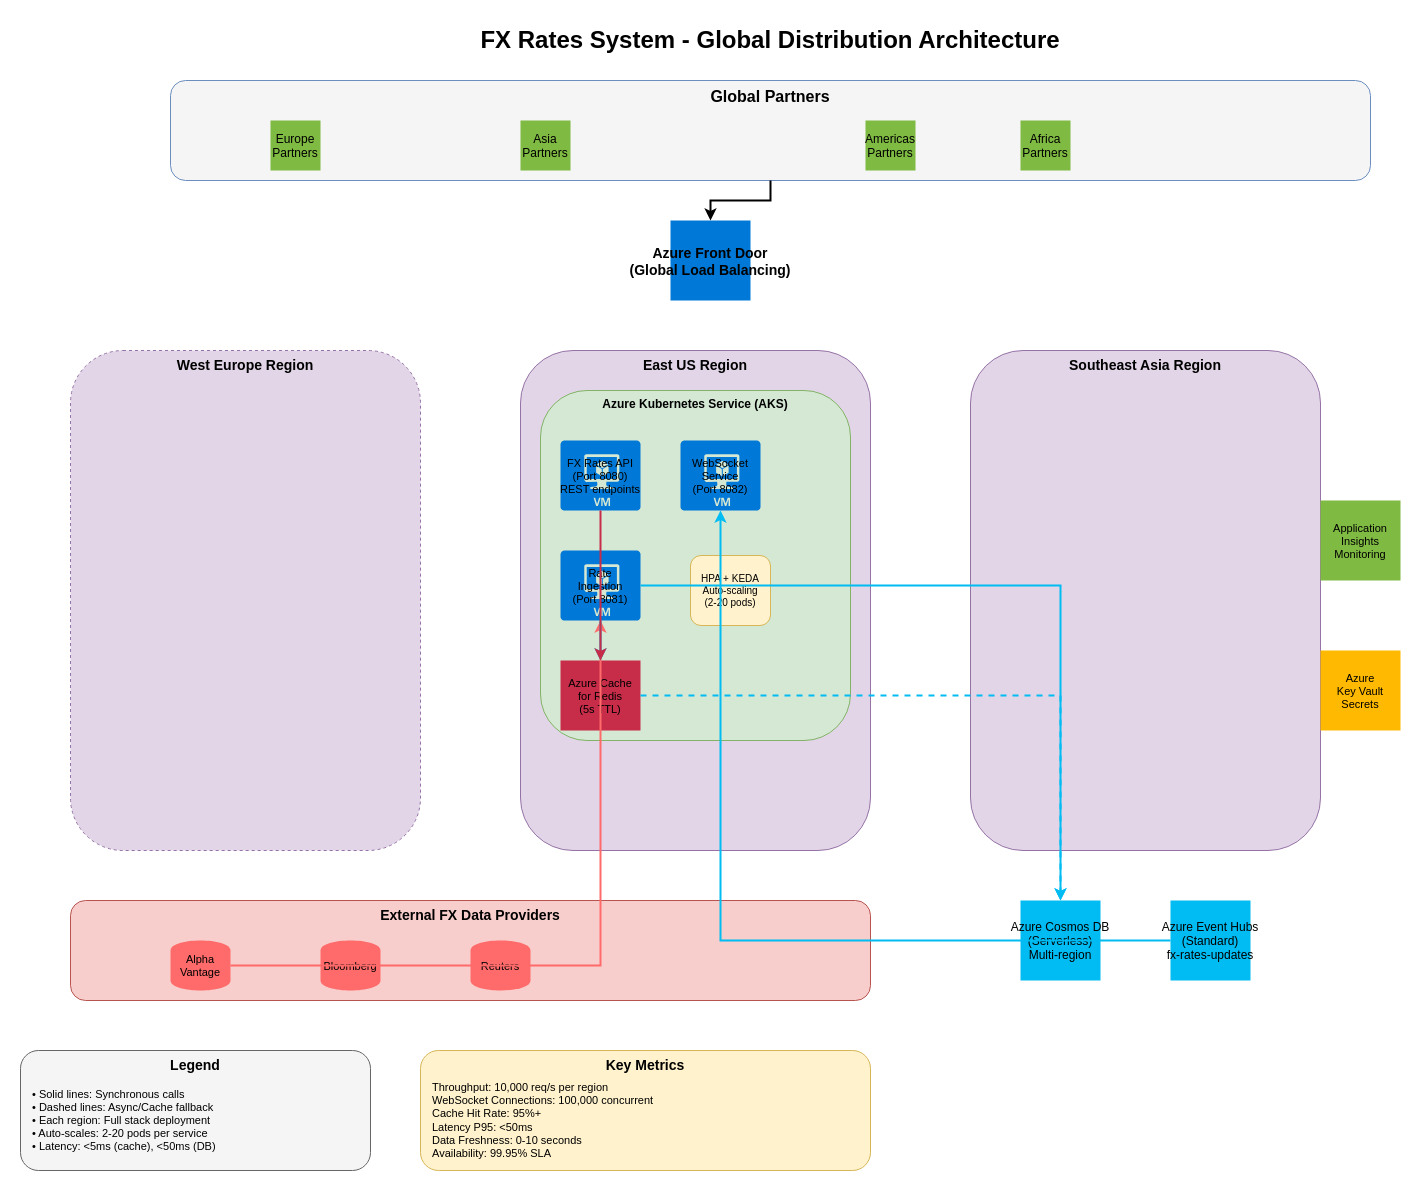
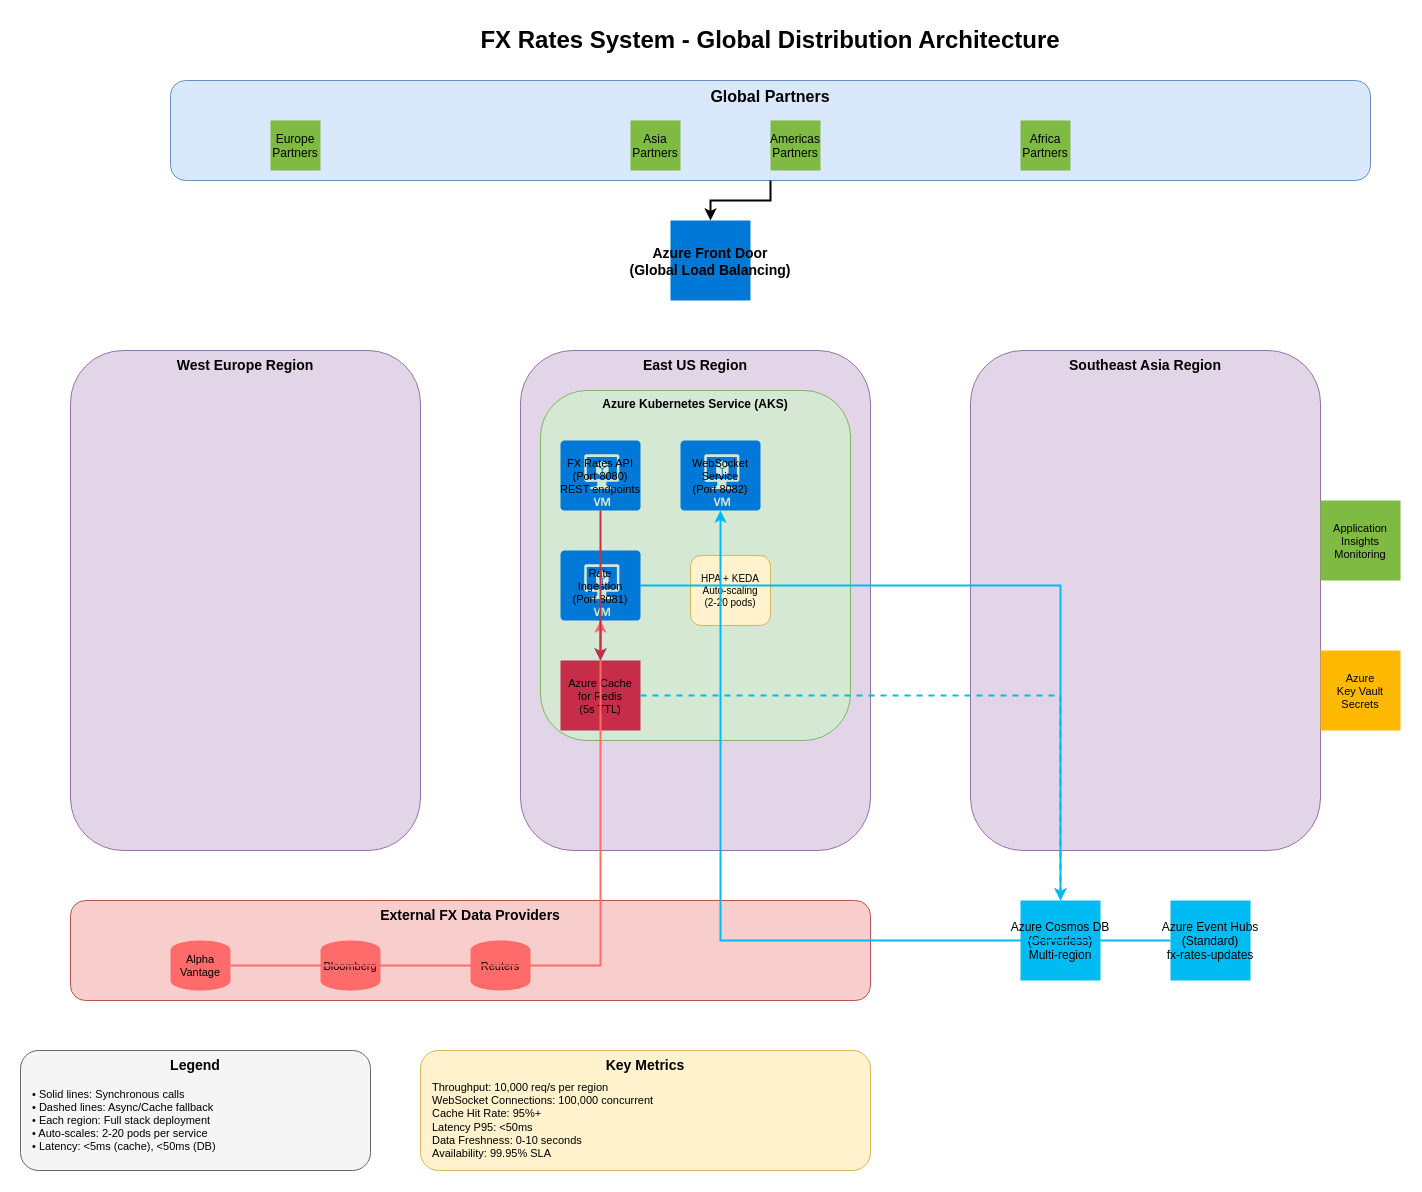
  <mxCell id="0" />
  <mxCell id="1" parent="0" />
  <mxCell id="2" value="FX Rates System - Global Distribution Architecture" style="text;html=1;strokeColor=none;fillColor=none;align=center;verticalAlign=middle;whiteSpace=wrap;rounded=0;fontSize=24;fontStyle=1" vertex="1" parent="1"><mxGeometry x="370" y="20" width="800" height="40" as="geometry" /></mxCell>
- <mxCell id="3" value="Global Partners" style="rounded=1;whiteSpace=wrap;html=1;fillColor=#f5f5f5;strokeColor=#6c8ebf;fontSize=16;fontStyle=1;verticalAlign=top;" vertex="1" parent="1"><mxGeometry x="170" y="80" width="1200" height="100" as="geometry" /></mxCell>
+ <mxCell id="3" value="Global Partners" style="rounded=1;whiteSpace=wrap;html=1;fillColor=#dae8fc;strokeColor=#6c8ebf;fontSize=16;fontStyle=1;verticalAlign=top;" vertex="1" parent="1"><mxGeometry x="170" y="80" width="1200" height="100" as="geometry" /></mxCell>
  <mxCell id="4" value="Europe&#10;Partners" style="shape=mxgraph.azure.users;fillColor=#7FBA42;strokeColor=none;fontSize=12;" vertex="1" parent="1"><mxGeometry x="270" y="120" width="50" height="50" as="geometry" /></mxCell>
- <mxCell id="5" value="Asia&#10;Partners" style="shape=mxgraph.azure.users;fillColor=#7FBA42;strokeColor=none;fontSize=12;" vertex="1" parent="1"><mxGeometry x="520" y="120" width="50" height="50" as="geometry" /></mxCell>
- <mxCell id="6" value="Americas&#10;Partners" style="shape=mxgraph.azure.users;fillColor=#7FBA42;strokeColor=none;fontSize=12;" vertex="1" parent="1"><mxGeometry x="865" y="120" width="50" height="50" as="geometry" /></mxCell>
+ <mxCell id="5" value="Asia&#10;Partners" style="shape=mxgraph.azure.users;fillColor=#7FBA42;strokeColor=none;fontSize=12;" vertex="1" parent="1"><mxGeometry x="630" y="120" width="50" height="50" as="geometry" /></mxCell>
+ <mxCell id="6" value="Americas&#10;Partners" style="shape=mxgraph.azure.users;fillColor=#7FBA42;strokeColor=none;fontSize=12;" vertex="1" parent="1"><mxGeometry x="770" y="120" width="50" height="50" as="geometry" /></mxCell>
  <mxCell id="7" value="Africa&#10;Partners" style="shape=mxgraph.azure.users;fillColor=#7FBA42;strokeColor=none;fontSize=12;" vertex="1" parent="1"><mxGeometry x="1020" y="120" width="50" height="50" as="geometry" /></mxCell>
  <mxCell id="8" value="Azure Front Door&#10;(Global Load Balancing)" style="shape=mxgraph.azure.azure_front_door;fillColor=#0078D7;strokeColor=none;fontSize=14;fontStyle=1" vertex="1" parent="1"><mxGeometry x="670" y="220" width="80" height="80" as="geometry" /></mxCell>
  <mxCell id="9" style="edgeStyle=orthogonalEdgeStyle;rounded=0;orthogonalLoop=1;jettySize=auto;html=1;exitX=0.5;exitY=1;exitDx=0;exitDy=0;entryX=0.5;entryY=0;entryDx=0;entryDy=0;strokeWidth=2;" edge="1" parent="1" source="3" target="8"><mxGeometry relative="1" as="geometry" /></mxCell>
- <mxCell id="10" value="West Europe Region" style="rounded=1;whiteSpace=wrap;html=1;fillColor=#e1d5e7;strokeColor=#9673a6;fontSize=14;fontStyle=1;verticalAlign=top;dashed=1;" vertex="1" parent="1"><mxGeometry x="70" y="350" width="350" height="500" as="geometry" /></mxCell>
+ <mxCell id="10" value="West Europe Region" style="rounded=1;whiteSpace=wrap;html=1;fillColor=#e1d5e7;strokeColor=#9673a6;fontSize=14;fontStyle=1;verticalAlign=top;" vertex="1" parent="1"><mxGeometry x="70" y="350" width="350" height="500" as="geometry" /></mxCell>
  <mxCell id="11" value="East US Region" style="rounded=1;whiteSpace=wrap;html=1;fillColor=#e1d5e7;strokeColor=#9673a6;fontSize=14;fontStyle=1;verticalAlign=top;" vertex="1" parent="1"><mxGeometry x="520" y="350" width="350" height="500" as="geometry" /></mxCell>
  <mxCell id="12" value="Southeast Asia Region" style="rounded=1;whiteSpace=wrap;html=1;fillColor=#e1d5e7;strokeColor=#9673a6;fontSize=14;fontStyle=1;verticalAlign=top;" vertex="1" parent="1"><mxGeometry x="970" y="350" width="350" height="500" as="geometry" /></mxCell>
  <mxCell id="13" value="Azure Kubernetes Service (AKS)" style="rounded=1;whiteSpace=wrap;html=1;fillColor=#d5e8d4;strokeColor=#82b366;fontSize=12;fontStyle=1;verticalAlign=top;" vertex="1" parent="1"><mxGeometry x="540" y="390" width="310" height="350" as="geometry" /></mxCell>
  <mxCell id="14" value="FX Rates API&#10;(Port 8080)&#10;REST endpoints" style="shape=mxgraph.azure.virtual_machine;fillColor=#0078D7;strokeColor=none;fontSize=11;" vertex="1" parent="1"><mxGeometry x="560" y="440" width="80" height="70" as="geometry" /></mxCell>
  <mxCell id="15" value="WebSocket&#10;Service&#10;(Port 8082)" style="shape=mxgraph.azure.virtual_machine;fillColor=#0078D7;strokeColor=none;fontSize=11;" vertex="1" parent="1"><mxGeometry x="680" y="440" width="80" height="70" as="geometry" /></mxCell>
  <mxCell id="16" value="Rate&#10;Ingestion&#10;(Port 8081)" style="shape=mxgraph.azure.virtual_machine;fillColor=#0078D7;strokeColor=none;fontSize=11;" vertex="1" parent="1"><mxGeometry x="560" y="550" width="80" height="70" as="geometry" /></mxCell>
  <mxCell id="17" value="HPA + KEDA&#10;Auto-scaling&#10;(2-20 pods)" style="rounded=1;whiteSpace=wrap;html=1;fillColor=#fff2cc;strokeColor=#d6b656;fontSize=10;" vertex="1" parent="1"><mxGeometry x="690" y="555" width="80" height="70" as="geometry" /></mxCell>
  <mxCell id="18" value="Azure Cache&#10;for Redis&#10;(5s TTL)" style="shape=mxgraph.azure.redis_cache;fillColor=#C72C48;strokeColor=none;fontSize=11;" vertex="1" parent="1"><mxGeometry x="560" y="660" width="80" height="70" as="geometry" /></mxCell>
  <mxCell id="19" value="External FX Data Providers" style="rounded=1;whiteSpace=wrap;html=1;fillColor=#f8cecc;strokeColor=#b85450;fontSize=14;fontStyle=1;verticalAlign=top;" vertex="1" parent="1"><mxGeometry x="70" y="900" width="800" height="100" as="geometry" /></mxCell>
  <mxCell id="20" value="Alpha&#10;Vantage" style="shape=cylinder;fillColor=#FF6B6B;strokeColor=none;fontSize=11;" vertex="1" parent="1"><mxGeometry x="170" y="940" width="60" height="50" as="geometry" /></mxCell>
  <mxCell id="21" value="Bloomberg" style="shape=cylinder;fillColor=#FF6B6B;strokeColor=none;fontSize=11;" vertex="1" parent="1"><mxGeometry x="320" y="940" width="60" height="50" as="geometry" /></mxCell>
  <mxCell id="22" value="Reuters" style="shape=cylinder;fillColor=#FF6B6B;strokeColor=none;fontSize=11;" vertex="1" parent="1"><mxGeometry x="470" y="940" width="60" height="50" as="geometry" /></mxCell>
  <mxCell id="23" value="Azure Cosmos DB&#10;(Serverless)&#10;Multi-region" style="shape=mxgraph.azure.cosmosdb;fillColor=#00BCF2;strokeColor=none;fontSize=12;" vertex="1" parent="1"><mxGeometry x="1020" y="900" width="80" height="80" as="geometry" /></mxCell>
  <mxCell id="24" value="Azure Event Hubs&#10;(Standard)&#10;fx-rates-updates" style="shape=mxgraph.azure.event_hub;fillColor=#00BCF2;strokeColor=none;fontSize=12;" vertex="1" parent="1"><mxGeometry x="1170" y="900" width="80" height="80" as="geometry" /></mxCell>
  <mxCell id="25" style="edgeStyle=orthogonalEdgeStyle;rounded=0;orthogonalLoop=1;jettySize=auto;html=1;strokeWidth=2;strokeColor=#FF6B6B;" edge="1" parent="1" source="20" target="16"><mxGeometry relative="1" as="geometry" /></mxCell>
  <mxCell id="26" style="edgeStyle=orthogonalEdgeStyle;rounded=0;orthogonalLoop=1;jettySize=auto;html=1;strokeWidth=2;strokeColor=#00BCF2;" edge="1" parent="1" source="16" target="23"><mxGeometry relative="1" as="geometry" /></mxCell>
  <mxCell id="27" style="edgeStyle=orthogonalEdgeStyle;rounded=0;orthogonalLoop=1;jettySize=auto;html=1;strokeWidth=2;strokeColor=#00BCF2;" edge="1" parent="1" source="16" target="18"><mxGeometry relative="1" as="geometry" /></mxCell>
  <mxCell id="28" style="edgeStyle=orthogonalEdgeStyle;rounded=0;orthogonalLoop=1;jettySize=auto;html=1;strokeWidth=2;strokeColor=#C72C48;" edge="1" parent="1" source="14" target="18"><mxGeometry relative="1" as="geometry" /></mxCell>
  <mxCell id="29" style="edgeStyle=orthogonalEdgeStyle;rounded=0;orthogonalLoop=1;jettySize=auto;html=1;strokeWidth=2;strokeColor=#00BCF2;dashed=1;" edge="1" parent="1" source="18" target="23"><mxGeometry relative="1" as="geometry"><mxPoint x="670" y="750" as="sourcePoint" /><mxPoint x="1020" y="900" as="targetPoint" /></mxGeometry></mxCell>
  <mxCell id="30" style="edgeStyle=orthogonalEdgeStyle;rounded=0;orthogonalLoop=1;jettySize=auto;html=1;strokeWidth=2;strokeColor=#00BCF2;" edge="1" parent="1" source="24" target="15"><mxGeometry relative="1" as="geometry" /></mxCell>
  <mxCell id="31" value="Application&#10;Insights&#10;Monitoring" style="shape=mxgraph.azure.application_insights;fillColor=#7FBA42;strokeColor=none;fontSize=11;" vertex="1" parent="1"><mxGeometry x="1320" y="500" width="80" height="80" as="geometry" /></mxCell>
  <mxCell id="32" value="Azure&#10;Key Vault&#10;Secrets" style="shape=mxgraph.azure.key_vault;fillColor=#FFB900;strokeColor=none;fontSize=11;" vertex="1" parent="1"><mxGeometry x="1320" y="650" width="80" height="80" as="geometry" /></mxCell>
  <mxCell id="33" value="Legend" style="rounded=1;whiteSpace=wrap;html=1;fillColor=#f5f5f5;strokeColor=#666666;fontSize=14;fontStyle=1;verticalAlign=top;" vertex="1" parent="1"><mxGeometry x="20" y="1050" width="350" height="120" as="geometry" /></mxCell>
  <mxCell id="34" value="• Solid lines: Synchronous calls&#10;• Dashed lines: Async/Cache fallback&#10;• Each region: Full stack deployment&#10;• Auto-scales: 2-20 pods per service&#10;• Latency: &lt;5ms (cache), &lt;50ms (DB)" style="text;html=1;strokeColor=none;fillColor=none;align=left;verticalAlign=middle;whiteSpace=wrap;rounded=0;fontSize=11;" vertex="1" parent="1"><mxGeometry x="30" y="1080" width="330" height="80" as="geometry" /></mxCell>
  <mxCell id="35" value="Key Metrics" style="rounded=1;whiteSpace=wrap;html=1;fillColor=#fff2cc;strokeColor=#d6b656;fontSize=14;fontStyle=1;verticalAlign=top;" vertex="1" parent="1"><mxGeometry x="420" y="1050" width="450" height="120" as="geometry" /></mxCell>
  <mxCell id="36" value="Throughput: 10,000 req/s per region&#10;WebSocket Connections: 100,000 concurrent&#10;Cache Hit Rate: 95%+&#10;Latency P95: &lt;50ms&#10;Data Freshness: 0-10 seconds&#10;Availability: 99.95% SLA" style="text;html=1;strokeColor=none;fillColor=none;align=left;verticalAlign=middle;whiteSpace=wrap;rounded=0;fontSize=11;" vertex="1" parent="1"><mxGeometry x="430" y="1080" width="430" height="80" as="geometry" /></mxCell>
